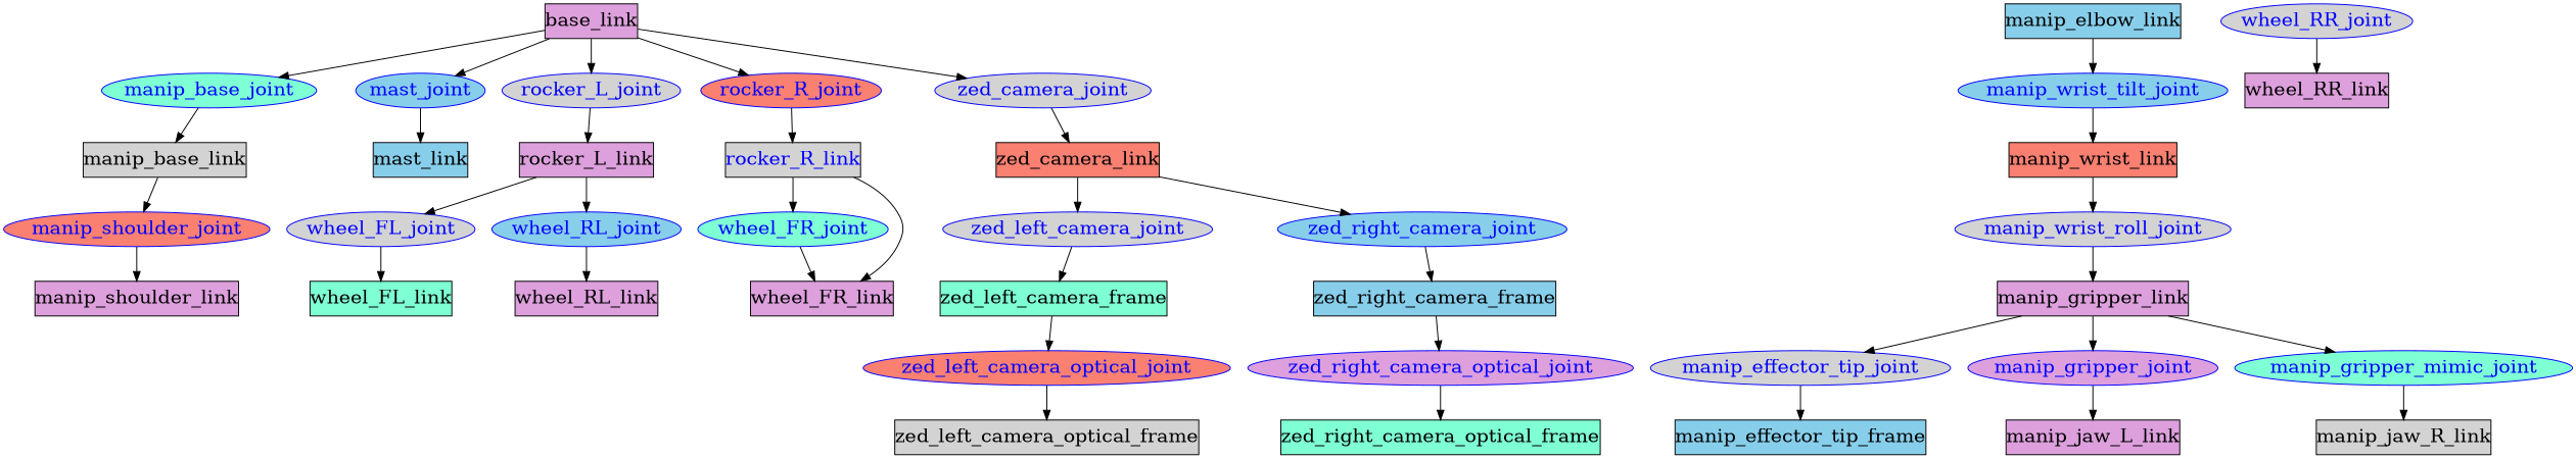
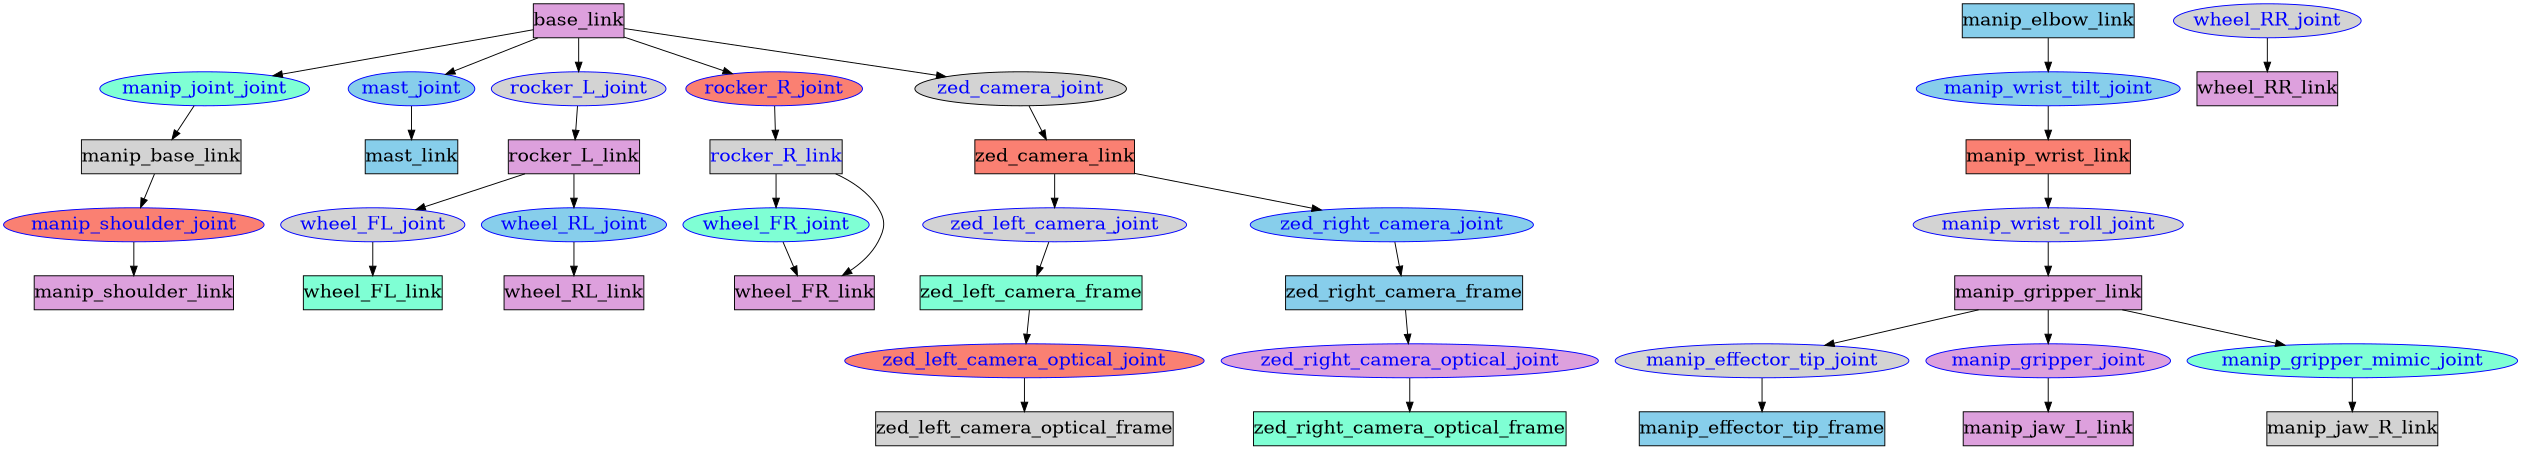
  digraph {
    fontsize=20
    node [fillcolor=lightgrey fontsize=20 margin=0 shape=box style=filled]
    n1 [fillcolor=plum label=base_link]
-   manip_base_joint [color=blue fillcolor=aquamarine fontcolor=blue shape=ellipse]
+   manip_base_joint [color=blue fillcolor=aquamarine fontcolor=blue shape=ellipse label=manip_joint_joint]
    mast_joint [color=blue fillcolor=skyblue fontcolor=blue shape=ellipse]
    rocker_L_joint [color=blue fontcolor=blue shape=ellipse]
    rocker_R_joint [color=blue fillcolor=salmon fontcolor=blue shape=ellipse]
-   zed_camera_joint [color=blue fontcolor=blue shape=ellipse]
+   zed_camera_joint [color=black fontcolor=blue shape=ellipse]
    n7 [label=manip_base_link]
    n8 [fillcolor=skyblue label=mast_link]
    n9 [fillcolor=plum label=rocker_L_link]
    n10 [fontcolor=blue label=rocker_R_link]
    n11 [fillcolor=salmon label=zed_camera_link]
    manip_shoulder_joint [color=blue fillcolor=salmon fontcolor=blue shape=ellipse]
    n13 [fillcolor=plum label=manip_shoulder_link]
    n14 [fillcolor=skyblue label=manip_elbow_link]
    manip_wrist_tilt_joint [color=blue fillcolor=skyblue fontcolor=blue shape=ellipse]
    n16 [fillcolor=salmon label=manip_wrist_link]
    manip_wrist_roll_joint [color=blue fontcolor=blue shape=ellipse]
    n18 [fillcolor=plum label=manip_gripper_link]
    manip_effector_tip_joint [color=blue fontcolor=blue shape=ellipse]
    manip_gripper_joint [color=blue fillcolor=plum fontcolor=blue shape=ellipse]
    manip_gripper_mimic_joint [color=blue fillcolor=aquamarine fontcolor=blue shape=ellipse]
    n22 [fillcolor=skyblue label=manip_effector_tip_frame]
    n23 [fillcolor=plum label=manip_jaw_L_link]
    n24 [label=manip_jaw_R_link]
    wheel_FL_joint [color=blue fontcolor=blue shape=ellipse]
    wheel_RL_joint [color=blue fillcolor=skyblue fontcolor=blue shape=ellipse]
    n27 [fillcolor=aquamarine label=wheel_FL_link]
    n28 [fillcolor=plum label=wheel_RL_link]
    wheel_FR_joint [color=blue fillcolor=aquamarine fontcolor=blue shape=ellipse]
    n30 [fillcolor=plum label=wheel_FR_link]
    wheel_RR_joint [color=blue fontcolor=blue shape=ellipse]
    n32 [fillcolor=plum label=wheel_RR_link]
    zed_left_camera_joint [color=blue fontcolor=blue shape=ellipse]
    zed_right_camera_joint [color=blue fillcolor=skyblue fontcolor=blue shape=ellipse]
    n35 [fillcolor=aquamarine label=zed_left_camera_frame]
    n36 [fillcolor=skyblue label=zed_right_camera_frame]
    zed_left_camera_optical_joint [color=blue fillcolor=salmon fontcolor=blue shape=ellipse]
    n38 [label=zed_left_camera_optical_frame]
    zed_right_camera_optical_joint [color=blue fillcolor=plum fontcolor=blue shape=ellipse]
    n40 [fillcolor=aquamarine label=zed_right_camera_optical_frame]
    n1 -> manip_base_joint
    n1 -> mast_joint
    n1 -> rocker_L_joint
    n1 -> rocker_R_joint
    n1 -> zed_camera_joint
    manip_base_joint -> n7
    mast_joint -> n8
    rocker_L_joint -> n9
    rocker_R_joint -> n10
    zed_camera_joint -> n11
    n7 -> manip_shoulder_joint
    n9 -> wheel_FL_joint
    n9 -> wheel_RL_joint
    n10 -> wheel_FR_joint
    n10 -> n30
    n11 -> zed_left_camera_joint
    n11 -> zed_right_camera_joint
    manip_shoulder_joint -> n13
    n14 -> manip_wrist_tilt_joint
    manip_wrist_tilt_joint -> n16
    n16 -> manip_wrist_roll_joint
    manip_wrist_roll_joint -> n18
    n18 -> manip_effector_tip_joint
    n18 -> manip_gripper_joint
    n18 -> manip_gripper_mimic_joint
    manip_effector_tip_joint -> n22
    manip_gripper_joint -> n23
    manip_gripper_mimic_joint -> n24
    wheel_FL_joint -> n27
    wheel_RL_joint -> n28
    wheel_FR_joint -> n30
    wheel_RR_joint -> n32
    zed_left_camera_joint -> n35
    zed_right_camera_joint -> n36
    n35 -> zed_left_camera_optical_joint
    n36 -> zed_right_camera_optical_joint
    zed_left_camera_optical_joint -> n38
    zed_right_camera_optical_joint -> n40
  }
